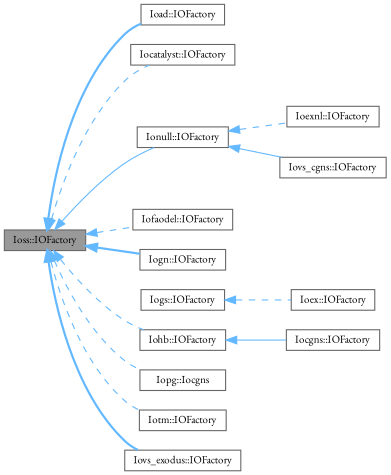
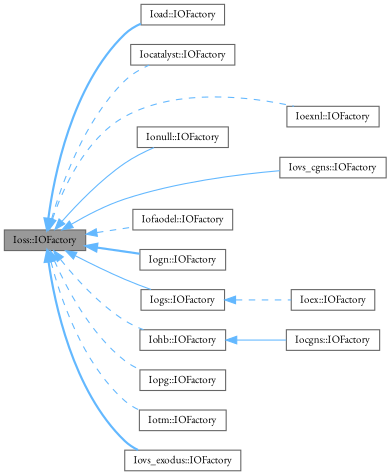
  digraph {
    fontname="EB Garamond"
    rankdir=LR
    node [color=gray40 fillcolor=white fontname="EB Garamond" fontsize=10 shape=box style=filled]
    edge [color=steelblue1 dir=back fontname="EB Garamond" fontsize=10 labelfontname=Helvetica labelfontsize=10 style=dashed]
    n1 [fillcolor=grey60 fontcolor=black height=0.2 label="Ioss::IOFactory" width=0.4]
    n2 [height=0.2 label="Ioad::IOFactory" width=0.4]
    n3 [height=0.2 label="Iocatalyst::IOFactory" width=0.4]
    n4 [height=0.2 label="Ioexnl::IOFactory" width=0.4]
    n5 [height=0.2 label="Iofaodel::IOFactory" width=0.4]
    n6 [height=0.2 label="Iogn::IOFactory" width=0.4]
    n7 [height=0.2 label="Iogs::IOFactory" width=0.4]
    n8 [height=0.2 label="Iohb::IOFactory" width=0.4]
    n9 [height=0.2 label="Ionull::IOFactory" width=0.4]
-   n10 [height=0.2 label="Iopg::Iocgns" width=0.4]
+   n10 [height=0.2 label="Iopg::IOFactory" width=0.4]
    n11 [height=0.2 label="Iotm::IOFactory" width=0.4]
    n12 [height=0.2 label="Iovs_cgns::IOFactory" width=0.4]
    n13 [height=0.2 label="Iovs_exodus::IOFactory" width=0.4]
    n14 [height=0.2 label="Iocgns::IOFactory" width=0.4]
    n15 [height=0.2 label="Ioex::IOFactory" width=0.4]
    n1 -> n2 [style=bold]
    n1 -> n3
-   n9 -> n4
+   n1 -> n4
    n1 -> n5
    n1 -> n6 [style=bold]
+   n1 -> n7 [style=solid]
    n1 -> n8
    n1 -> n9 [style=solid]
    n1 -> n10
    n1 -> n11
-   n9 -> n12 [style=solid]
+   n1 -> n12 [style=solid]
    n1 -> n13 [style=bold]
    n7 -> n15
    n8 -> n14 [style=solid]
  }
